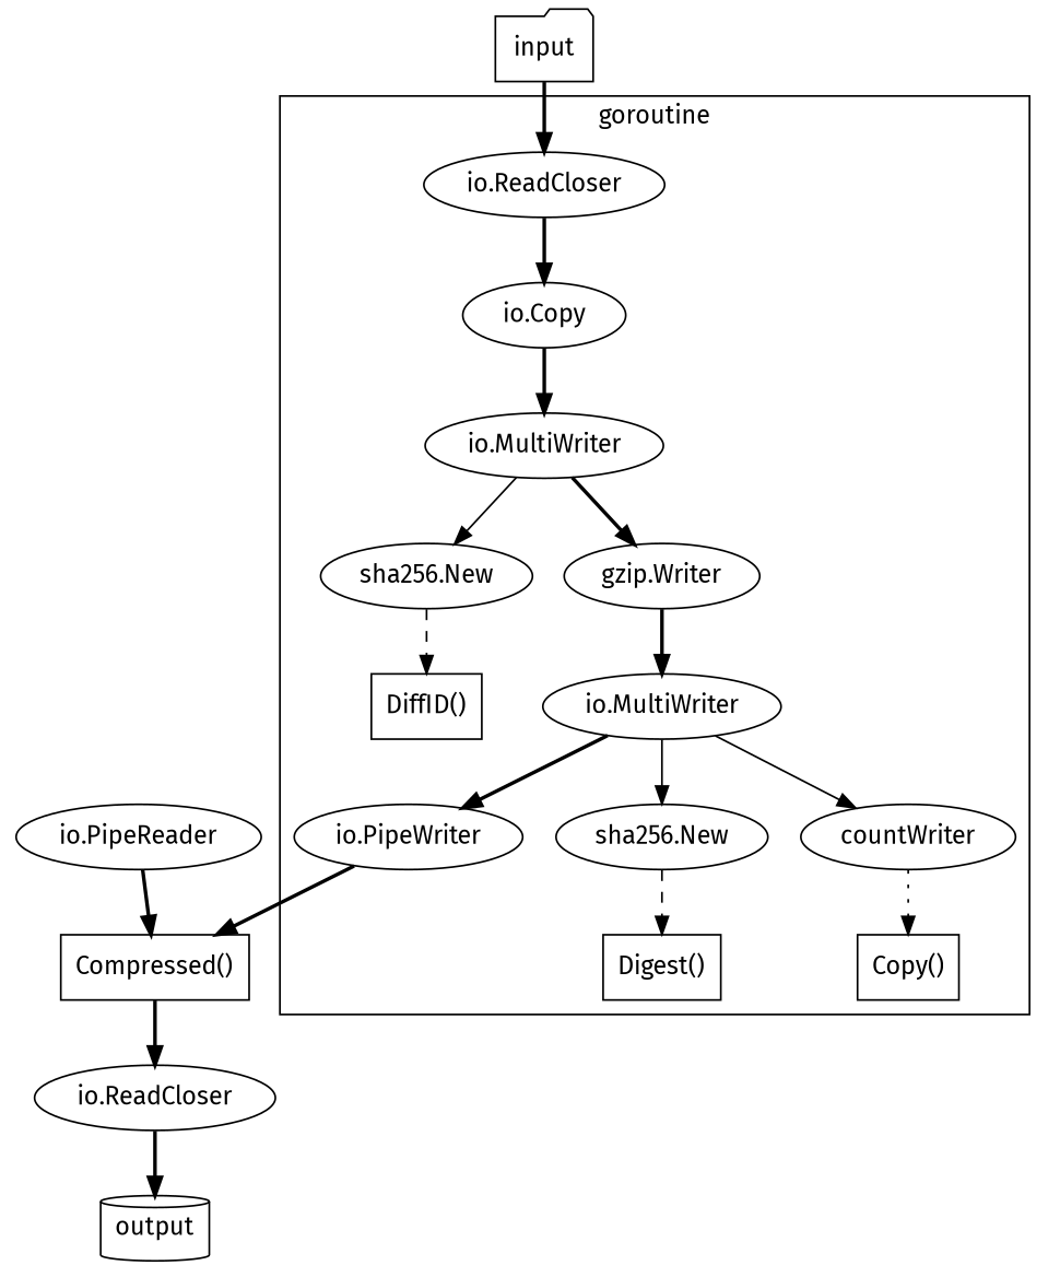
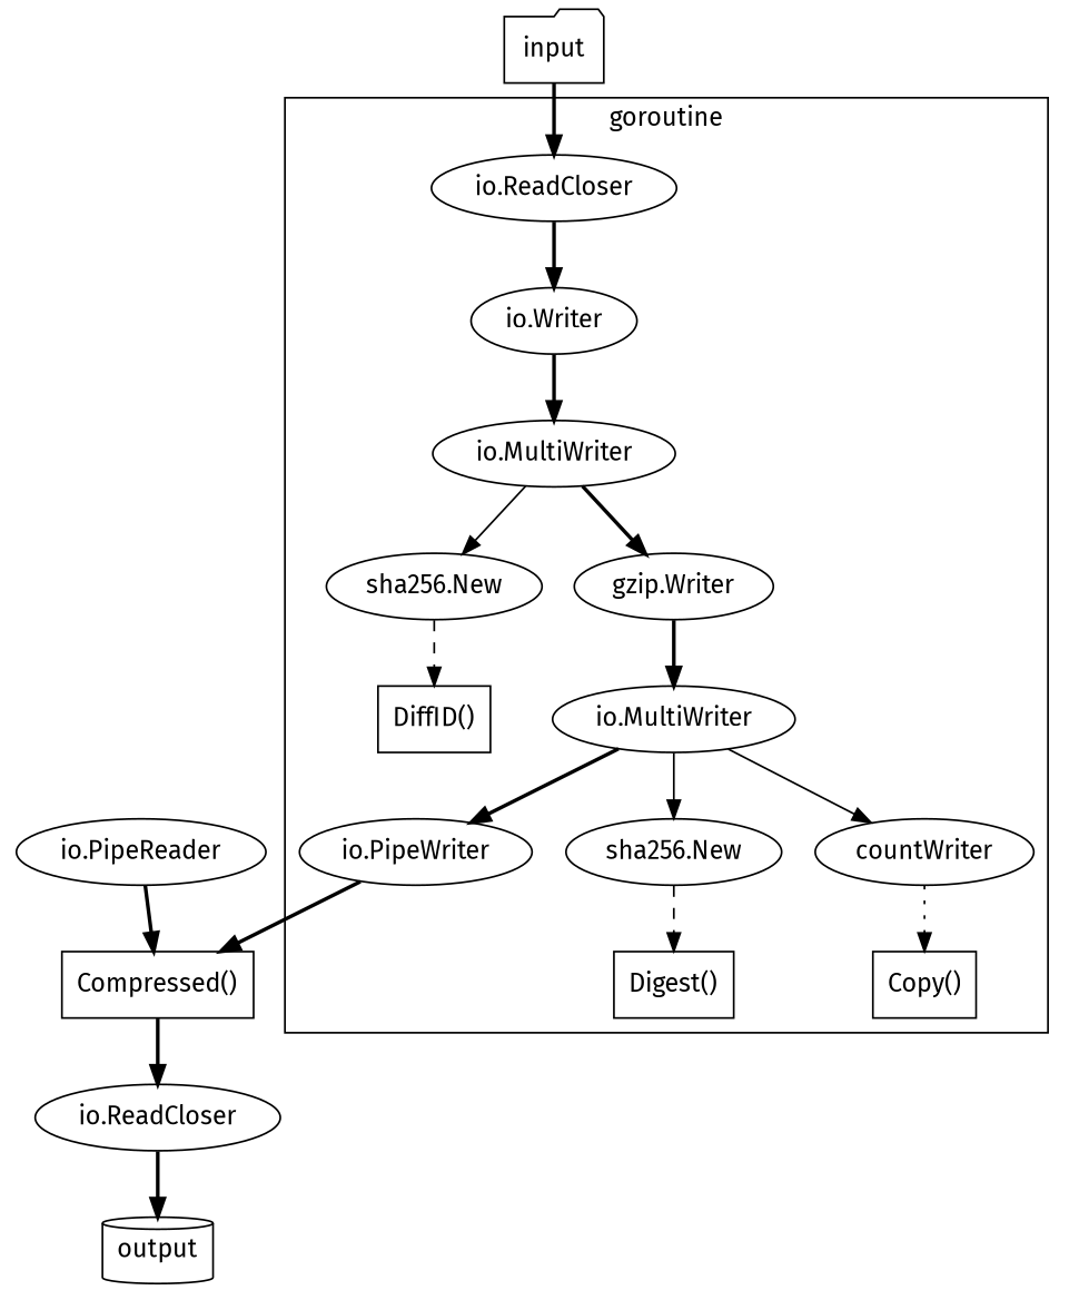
  digraph {
    fontname="Fira Sans"
    ordering=out
    node [fontname="Fira Sans"]
    edge [fontname="Fira Sans" style=bold]
    n1 [label="io.ReadCloser"]
-   n2 [label="io.Copy"]
+   n2 [label="io.Writer"]
    n3 [label="io.MultiWriter"]
    n4 [label="io.PipeWriter"]
    n5 [label="sha256.New"]
    n6 [label="gzip.Writer"]
    n7 [label="DiffID()" shape=rect]
    n8 [label="io.MultiWriter"]
    n9 [label="sha256.New"]
    n10 [label=countWriter]
    n11 [label="Digest()" shape=rect]
    n12 [label="Copy()" shape=rect]
    n13 [label="Compressed()" shape=rect]
    n14 [label=input shape=folder]
    n15 [label="io.PipeReader"]
    n16 [label="io.ReadCloser"]
    n17 [label=output shape=cylinder]
    subgraph cluster_1 {
      label=goroutine
      n1
      n2
      n3
      n4
      n5
      n6
      n7
      n8
      n9
      n10
      n11
      n12
    }
    n1 -> n2
    n2 -> n3
    n3 -> n5 [style=""]
    n3 -> n6
    n4 -> n13
    n5 -> n7 [style=dashed]
    n6 -> n8
    n8 -> n4
    n8 -> n9 [style=""]
    n8 -> n10 [style=""]
    n9 -> n11 [style=dashed]
    n10 -> n12 [style=dotted]
    n13 -> n16
    n14 -> n1
    n15 -> n13
    n16 -> n17
  }
